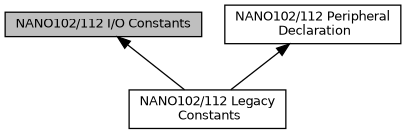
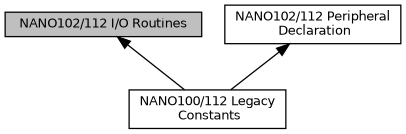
  digraph {
    rankdir=TB
    node [color=black fillcolor=white fontname=Helvetica fontsize=10 shape=box style=filled]
    edge [dir=back fontname=Helvetica fontsize=10 labelfontname=Helvetica labelfontsize=10 shape=plaintext style=solid]
-   n1 [fillcolor=grey75 fontcolor=black height=0.2 label="NANO102/112 I/O Constants" width=0.4]
-   n2 [height=0.2 label="NANO102/112 Legacy\l Constants" width=0.4]
+   n1 [fillcolor=grey75 fontcolor=black height=0.2 label="NANO102/112 I/O Routines" width=0.4]
+   n2 [height=0.2 label="NANO100/112 Legacy\l Constants" width=0.4]
    n3 [height=0.2 label="NANO102/112 Peripheral\l Declaration" width=0.4]
    n1 -> n2
    n3 -> n2
  }
